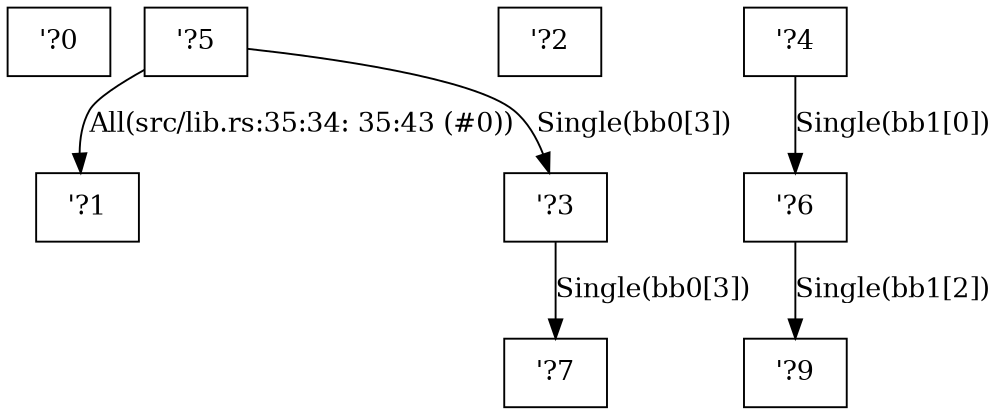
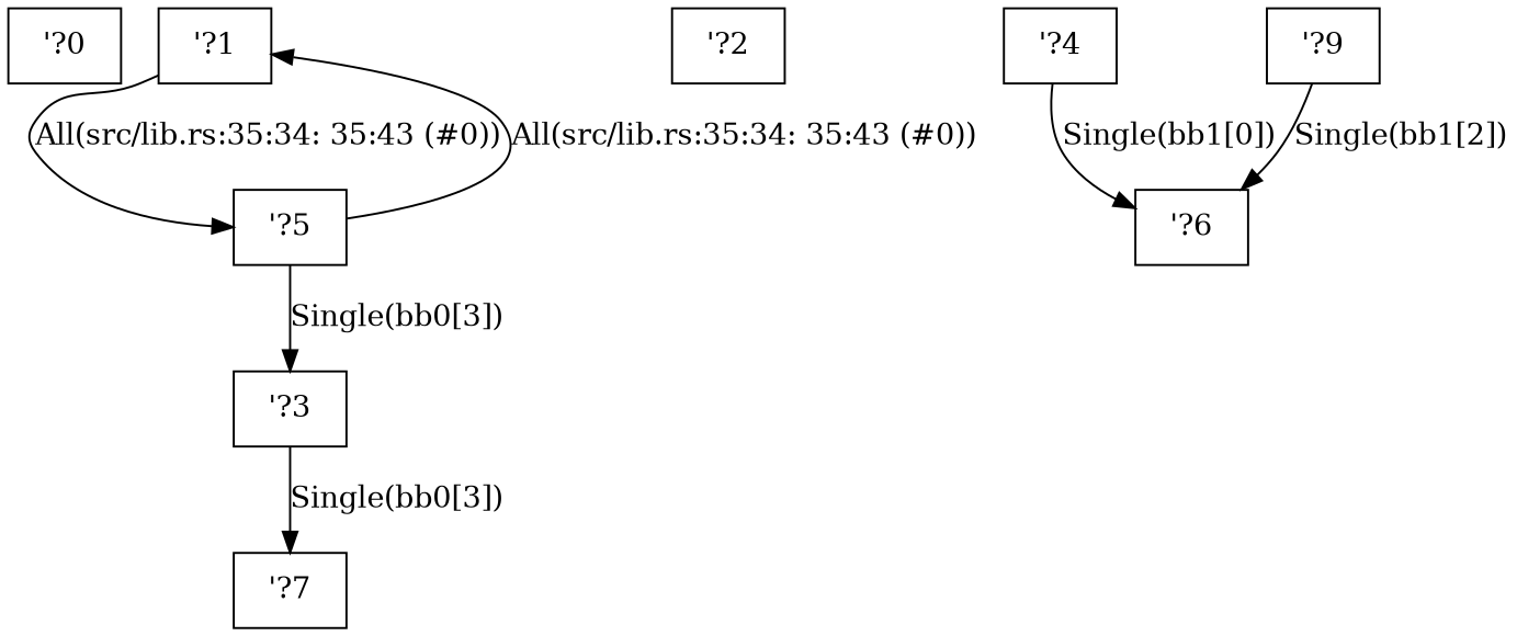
  digraph {
    fontname="DejaVu Serif"
    node [fontname="DejaVu Serif" shape=box]
    edge [fontname="DejaVu Serif"]
    n1 [label="\'?0"]
    n2 [label="\'?1"]
    n3 [label="\'?5"]
    n4 [label="\'?3"]
    n5 [label="\'?2"]
    n6 [label="\'?7"]
    n7 [label="\'?4"]
    n8 [label="\'?6"]
    n9 [label="\'?9"]
+   n2 -> n3 [label="All(src/lib.rs:35:34: 35:43 (#0))"]
    n3 -> n2 [label="All(src/lib.rs:35:34: 35:43 (#0))"]
    n3 -> n4 [label="Single(bb0[3])"]
    n4 -> n6 [label="Single(bb0[3])"]
    n7 -> n8 [label="Single(bb1[0])"]
-   n8 -> n9 [label="Single(bb1[2])"]
+   n9 -> n8 [label="Single(bb1[2])"]
  }
